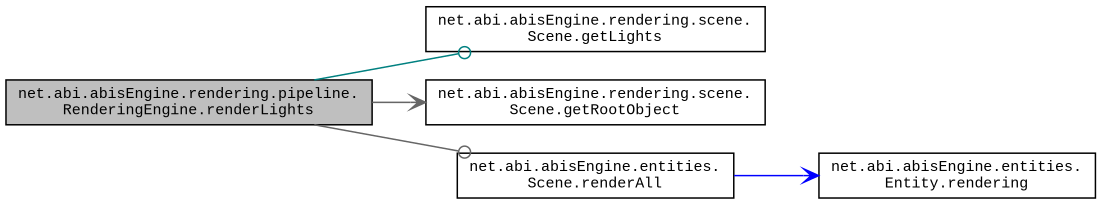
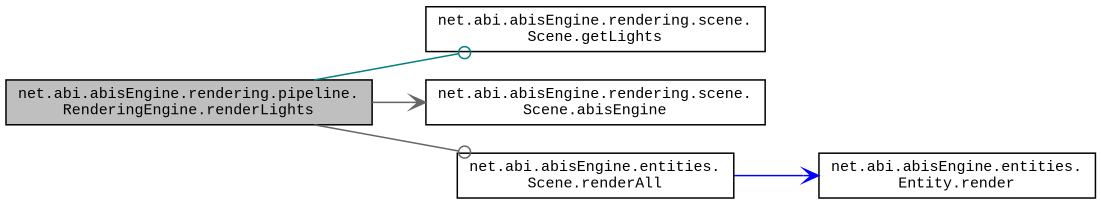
  digraph {
    fontname="Liberation Mono"
    rankdir=LR
    node [color=black fillcolor=white fontname="Liberation Mono" fontsize=10 shape=record style=filled]
    edge [arrowhead=odot color=gray40 fontname="Liberation Mono" fontsize=10 labelfontname=Helvetica labelfontsize=10 style=solid]
    n1 [fillcolor=grey75 fontcolor=black height=0.2 label="net.abi.abisEngine.rendering.pipeline.\lRenderingEngine.renderLights" width=0.4]
    n2 [height=0.2 label="net.abi.abisEngine.rendering.scene.\lScene.getLights" width=0.4]
-   n3 [height=0.2 label="net.abi.abisEngine.rendering.scene.\lScene.getRootObject" width=0.4]
+   n3 [height=0.2 label="net.abi.abisEngine.rendering.scene.\lScene.abisEngine" width=0.4]
    n4 [height=0.2 label="net.abi.abisEngine.entities.\lScene.renderAll" width=0.4]
-   n5 [height=0.2 label="net.abi.abisEngine.entities.\lEntity.rendering" width=0.4]
+   n5 [height=0.2 label="net.abi.abisEngine.entities.\lEntity.render" width=0.4]
    n1 -> n2 [color=teal]
    n1 -> n3 [arrowhead=vee]
    n1 -> n4
    n4 -> n5 [arrowhead=vee color=blue]
  }
